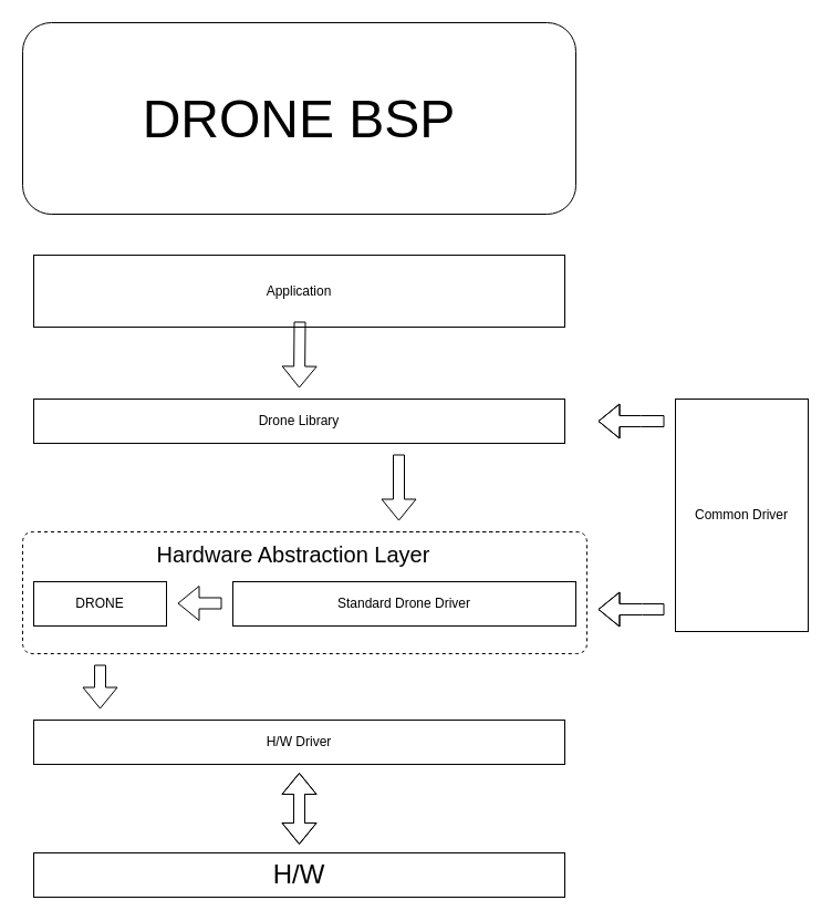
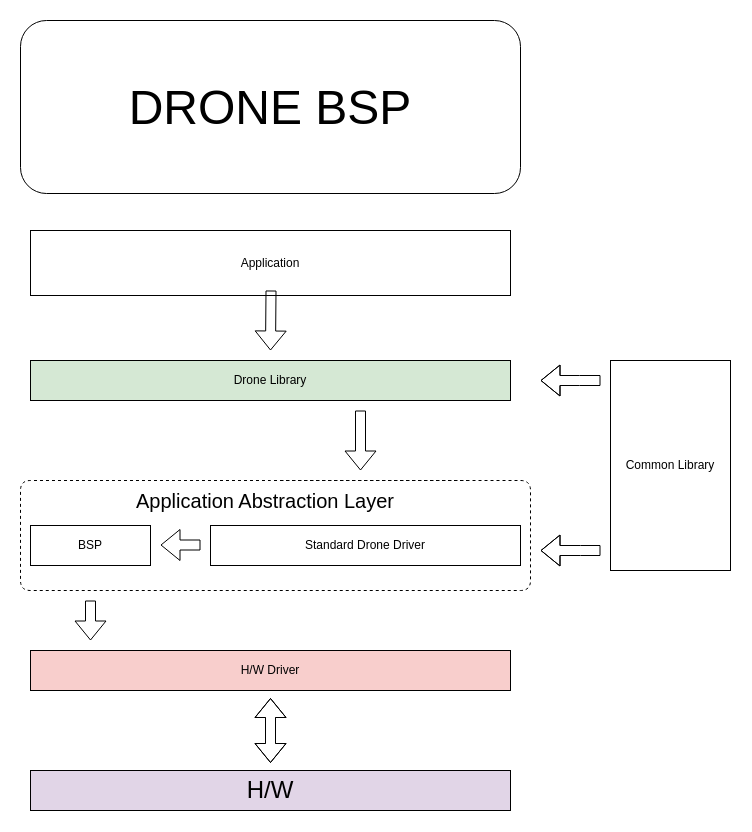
  <mxCell id="0" style=";html=1;" />
  <mxCell id="1" style=";html=1;" parent="0" />
- <mxCell id="2" value="&lt;font style=&quot;font-size: 24px&quot;&gt;H/W&lt;/font&gt;" style="rounded=0;whiteSpace=wrap;html=1;" parent="1" vertex="1"><mxGeometry x="30" y="770" width="480" height="40" as="geometry" /></mxCell>
- <mxCell id="3" value="H/W Driver" style="rounded=0;whiteSpace=wrap;html=1;" parent="1" vertex="1"><mxGeometry x="30" y="650" width="480" height="40" as="geometry" /></mxCell>
- <mxCell id="4" value="Drone Library" style="rounded=0;whiteSpace=wrap;html=1;" parent="1" vertex="1"><mxGeometry x="30" y="360" width="480" height="40" as="geometry" /></mxCell>
- <mxCell id="5" value="DRONE" style="rounded=0;whiteSpace=wrap;html=1;" parent="1" vertex="1"><mxGeometry x="30" y="525" width="120" height="40" as="geometry" /></mxCell>
+ <mxCell id="2" value="&lt;font style=&quot;font-size: 24px&quot;&gt;H/W&lt;/font&gt;" style="rounded=0;whiteSpace=wrap;html=1;fillColor=#e1d5e7;" parent="1" vertex="1"><mxGeometry x="30" y="770" width="480" height="40" as="geometry" /></mxCell>
+ <mxCell id="3" value="H/W Driver" style="rounded=0;whiteSpace=wrap;html=1;fillColor=#f8cecc;" parent="1" vertex="1"><mxGeometry x="30" y="650" width="480" height="40" as="geometry" /></mxCell>
+ <mxCell id="4" value="Drone Library" style="rounded=0;whiteSpace=wrap;html=1;fillColor=#d5e8d4;" parent="1" vertex="1"><mxGeometry x="30" y="360" width="480" height="40" as="geometry" /></mxCell>
+ <mxCell id="5" value="BSP" style="rounded=0;whiteSpace=wrap;html=1;" parent="1" vertex="1"><mxGeometry x="30" y="525" width="120" height="40" as="geometry" /></mxCell>
  <mxCell id="6" value="" style="shape=flexArrow;endArrow=classic;startArrow=classic;html=1;" parent="1" edge="1"><mxGeometry width="50" height="50" relative="1" as="geometry"><mxPoint x="270" y="762.5" as="sourcePoint" /><mxPoint x="270" y="697.5" as="targetPoint" /><Array as="points"><mxPoint x="270" y="727.5" /></Array></mxGeometry></mxCell>
  <mxCell id="7" value="" style="shape=flexArrow;endArrow=classic;html=1;" parent="1" edge="1"><mxGeometry width="50" height="50" relative="1" as="geometry"><mxPoint x="90" y="600" as="sourcePoint" /><mxPoint x="90" y="640" as="targetPoint" /><Array as="points" /></mxGeometry></mxCell>
  <mxCell id="8" value="Standard Drone Driver" style="rounded=0;whiteSpace=wrap;html=1;" parent="1" vertex="1"><mxGeometry x="210" y="525" width="310" height="40" as="geometry" /></mxCell>
  <mxCell id="9" value="" style="shape=flexArrow;endArrow=classic;html=1;" parent="1" edge="1"><mxGeometry width="50" height="50" relative="1" as="geometry"><mxPoint x="200" y="544.5" as="sourcePoint" /><mxPoint x="160" y="544.5" as="targetPoint" /></mxGeometry></mxCell>
- <mxCell id="10" value="Common Driver" style="rounded=0;whiteSpace=wrap;html=1;" parent="1" vertex="1"><mxGeometry x="610" y="360" width="120" height="210" as="geometry" /></mxCell>
+ <mxCell id="10" value="Common Library" style="rounded=0;whiteSpace=wrap;html=1;" parent="1" vertex="1"><mxGeometry x="610" y="360" width="120" height="210" as="geometry" /></mxCell>
  <mxCell id="11" value="Application" style="rounded=0;whiteSpace=wrap;html=1;" parent="1" vertex="1"><mxGeometry x="30" y="230" width="480" height="65" as="geometry" /></mxCell>
  <mxCell id="12" value="" style="shape=flexArrow;endArrow=classic;html=1;" parent="1" edge="1"><mxGeometry width="50" height="50" relative="1" as="geometry"><mxPoint x="270.5" y="290" as="sourcePoint" /><mxPoint x="270" y="350" as="targetPoint" /></mxGeometry></mxCell>
  <mxCell id="13" value="&lt;font style=&quot;font-size: 48px&quot;&gt;DRONE BSP&lt;/font&gt;" style="rounded=1;whiteSpace=wrap;html=1;" parent="1" vertex="1"><mxGeometry x="20" y="20" width="500" height="173" as="geometry" /></mxCell>
  <mxCell id="14" value="" style="shape=flexArrow;endArrow=classic;html=1;" parent="1" edge="1"><mxGeometry width="50" height="50" relative="1" as="geometry"><mxPoint x="360" y="410" as="sourcePoint" /><mxPoint x="360" y="470" as="targetPoint" /></mxGeometry></mxCell>
  <mxCell id="15" value="" style="shape=flexArrow;endArrow=classic;html=1;" edge="1" parent="1"><mxGeometry width="50" height="50" relative="1" as="geometry"><mxPoint x="600" y="550" as="sourcePoint" /><mxPoint x="540" y="550" as="targetPoint" /><Array as="points"><mxPoint x="580" y="550" /></Array></mxGeometry></mxCell>
  <mxCell id="16" value="" style="shape=flexArrow;endArrow=classic;html=1;" edge="1" parent="1"><mxGeometry width="50" height="50" relative="1" as="geometry"><mxPoint x="600" y="380" as="sourcePoint" /><mxPoint x="540" y="380" as="targetPoint" /><Array as="points"><mxPoint x="579" y="380" /></Array></mxGeometry></mxCell>
  <mxCell id="17" value="" style="endArrow=none;dashed=1;html=1;" edge="1" parent="1"><mxGeometry width="50" height="50" relative="1" as="geometry"><mxPoint x="280" y="480" as="sourcePoint" /><mxPoint x="470" y="480" as="targetPoint" /><Array as="points"><mxPoint x="530" y="480" /><mxPoint x="530" y="590" /><mxPoint x="20" y="590" /><mxPoint x="20" y="480" /><mxPoint x="280" y="480" /></Array></mxGeometry></mxCell>
- <mxCell id="18" value="&lt;span style=&quot;font-family: &amp;#34;apple sd gothic neo&amp;#34; , &amp;#34;arial&amp;#34; , sans-serif ; text-align: left ; background-color: rgb(255 , 255 , 255)&quot;&gt;&lt;font style=&quot;font-size: 20px&quot;&gt;Hardware Abstraction Layer&lt;/font&gt;&lt;/span&gt;" style="text;html=1;strokeColor=none;fillColor=none;align=center;verticalAlign=middle;whiteSpace=wrap;rounded=0;" vertex="1" parent="1"><mxGeometry x="100" y="460" width="330" height="80" as="geometry" /></mxCell>
+ <mxCell id="18" value="&lt;span style=&quot;font-family: &amp;#34;apple sd gothic neo&amp;#34; , &amp;#34;arial&amp;#34; , sans-serif ; text-align: left ; background-color: rgb(255 , 255 , 255)&quot;&gt;&lt;font style=&quot;font-size: 20px&quot;&gt;Application Abstraction Layer&lt;/font&gt;&lt;/span&gt;" style="text;html=1;strokeColor=none;fillColor=none;align=center;verticalAlign=middle;whiteSpace=wrap;rounded=0;" vertex="1" parent="1"><mxGeometry x="100" y="460" width="330" height="80" as="geometry" /></mxCell>
